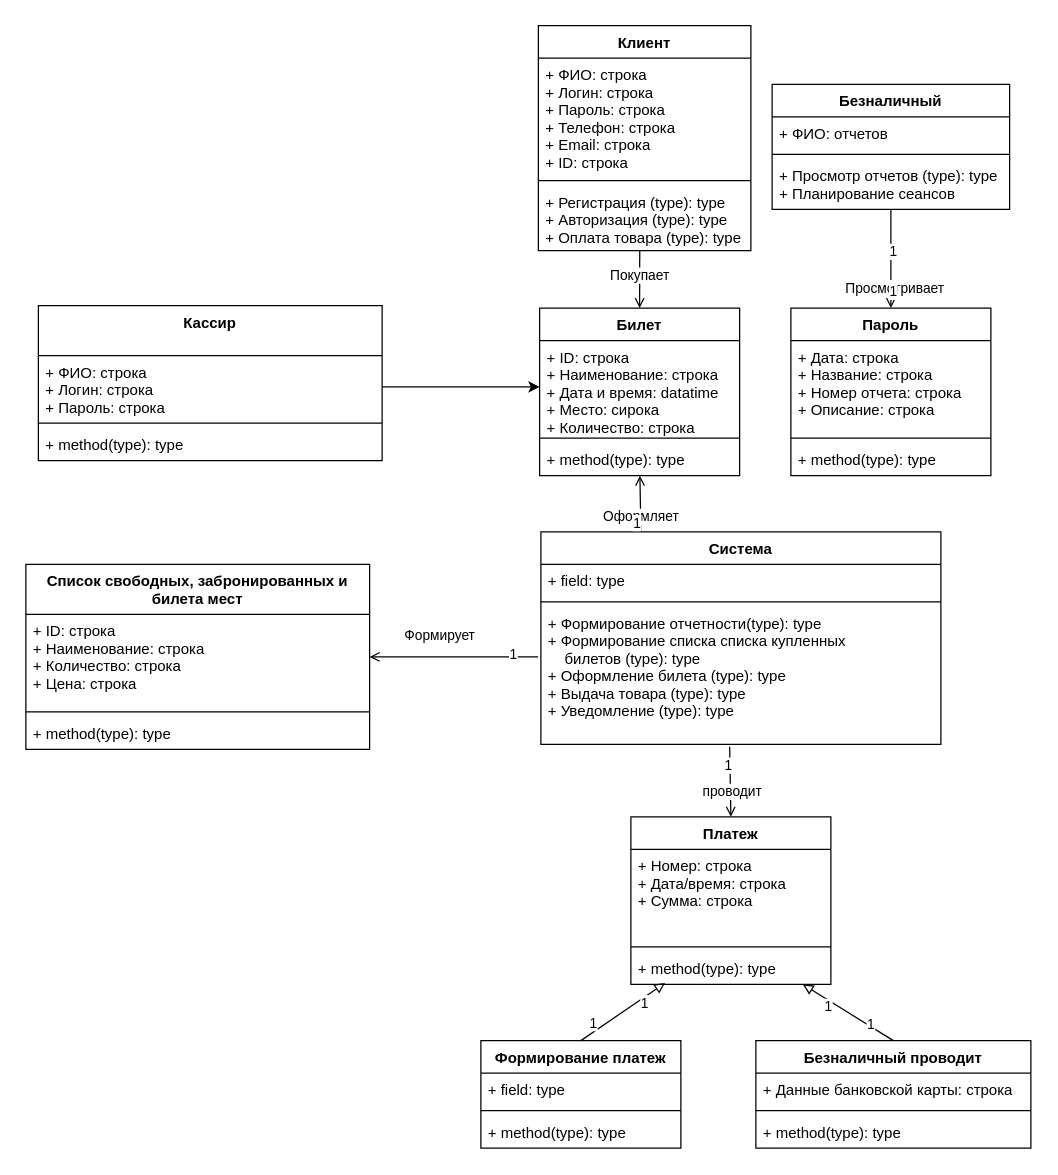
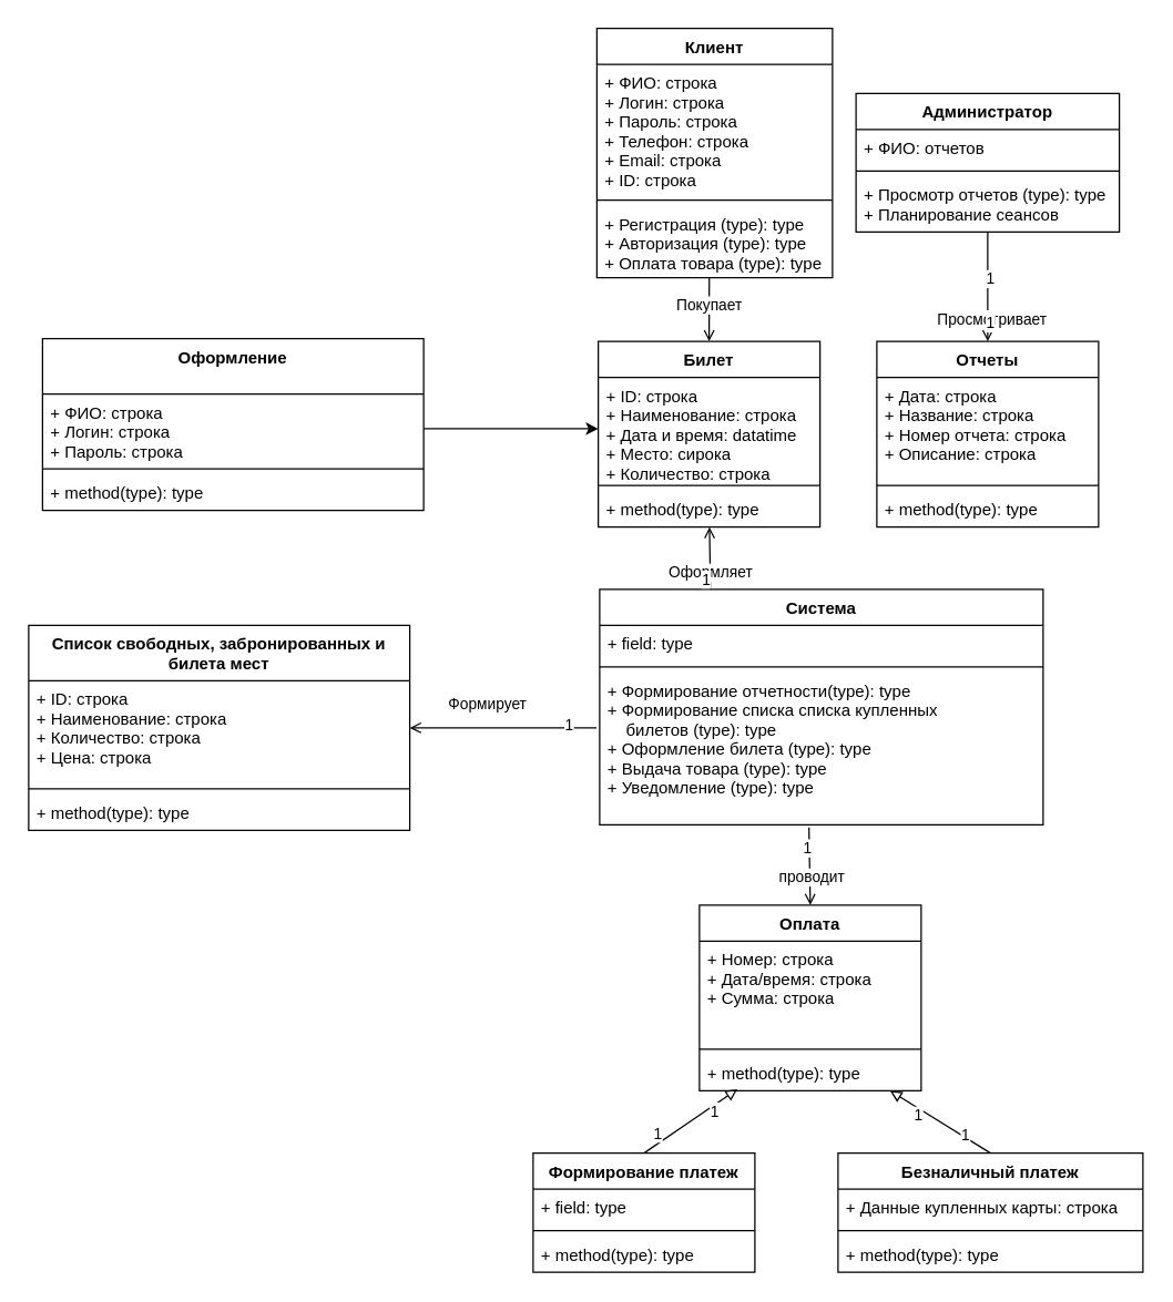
  <mxCell id="0" />
  <mxCell id="1" parent="0" />
- <mxCell id="2" value="Пароль" style="swimlane;fontStyle=1;align=center;verticalAlign=top;childLayout=stackLayout;horizontal=1;startSize=26;horizontalStack=0;resizeParent=1;resizeParentMax=0;resizeLast=0;collapsible=1;marginBottom=0;" parent="1" vertex="1"><mxGeometry x="632" y="246" width="160" height="134" as="geometry" /></mxCell>
+ <mxCell id="2" value="Отчеты" style="swimlane;fontStyle=1;align=center;verticalAlign=top;childLayout=stackLayout;horizontal=1;startSize=26;horizontalStack=0;resizeParent=1;resizeParentMax=0;resizeLast=0;collapsible=1;marginBottom=0;" parent="1" vertex="1"><mxGeometry x="632" y="246" width="160" height="134" as="geometry" /></mxCell>
  <mxCell id="3" value="+ Дата: строка&#10;+ Название: строка&#10;+ Номер отчета: строка&#10;+ Описание: строка" style="text;strokeColor=none;fillColor=none;align=left;verticalAlign=top;spacingLeft=4;spacingRight=4;overflow=hidden;rotatable=0;points=[[0,0.5],[1,0.5]];portConstraint=eastwest;" parent="2" vertex="1"><mxGeometry y="26" width="160" height="74" as="geometry" /></mxCell>
  <mxCell id="4" value="" style="line;strokeWidth=1;fillColor=none;align=left;verticalAlign=middle;spacingTop=-1;spacingLeft=3;spacingRight=3;rotatable=0;labelPosition=right;points=[];portConstraint=eastwest;" parent="2" vertex="1"><mxGeometry y="100" width="160" height="8" as="geometry" /></mxCell>
  <mxCell id="5" value="+ method(type): type" style="text;strokeColor=none;fillColor=none;align=left;verticalAlign=top;spacingLeft=4;spacingRight=4;overflow=hidden;rotatable=0;points=[[0,0.5],[1,0.5]];portConstraint=eastwest;" parent="2" vertex="1"><mxGeometry y="108" width="160" height="26" as="geometry" /></mxCell>
  <mxCell id="6" value="Билет" style="swimlane;fontStyle=1;align=center;verticalAlign=top;childLayout=stackLayout;horizontal=1;startSize=26;horizontalStack=0;resizeParent=1;resizeParentMax=0;resizeLast=0;collapsible=1;marginBottom=0;" parent="1" vertex="1"><mxGeometry x="431" y="246" width="160" height="134" as="geometry" /></mxCell>
  <mxCell id="7" value="+ ID: строка&#10;+ Наименование: строка&#10;+ Дата и время: datatime&#10;+ Место: сирока&#10;+ Количество: строка&#10;+ Цена: строка" style="text;strokeColor=none;fillColor=none;align=left;verticalAlign=top;spacingLeft=4;spacingRight=4;overflow=hidden;rotatable=0;points=[[0,0.5],[1,0.5]];portConstraint=eastwest;" parent="6" vertex="1"><mxGeometry y="26" width="160" height="74" as="geometry" /></mxCell>
  <mxCell id="8" value="" style="line;strokeWidth=1;fillColor=none;align=left;verticalAlign=middle;spacingTop=-1;spacingLeft=3;spacingRight=3;rotatable=0;labelPosition=right;points=[];portConstraint=eastwest;" parent="6" vertex="1"><mxGeometry y="100" width="160" height="8" as="geometry" /></mxCell>
  <mxCell id="9" value="+ method(type): type" style="text;strokeColor=none;fillColor=none;align=left;verticalAlign=top;spacingLeft=4;spacingRight=4;overflow=hidden;rotatable=0;points=[[0,0.5],[1,0.5]];portConstraint=eastwest;" parent="6" vertex="1"><mxGeometry y="108" width="160" height="26" as="geometry" /></mxCell>
- <mxCell id="10" value="Платеж" style="swimlane;fontStyle=1;align=center;verticalAlign=top;childLayout=stackLayout;horizontal=1;startSize=26;horizontalStack=0;resizeParent=1;resizeParentMax=0;resizeLast=0;collapsible=1;marginBottom=0;" parent="1" vertex="1"><mxGeometry x="504" y="653" width="160" height="134" as="geometry" /></mxCell>
+ <mxCell id="10" value="Оплата" style="swimlane;fontStyle=1;align=center;verticalAlign=top;childLayout=stackLayout;horizontal=1;startSize=26;horizontalStack=0;resizeParent=1;resizeParentMax=0;resizeLast=0;collapsible=1;marginBottom=0;" parent="1" vertex="1"><mxGeometry x="504" y="653" width="160" height="134" as="geometry" /></mxCell>
  <mxCell id="11" value="+ Номер: строка&#10;+ Дата/время: строка&#10;+ Сумма: строка" style="text;strokeColor=none;fillColor=none;align=left;verticalAlign=top;spacingLeft=4;spacingRight=4;overflow=hidden;rotatable=0;points=[[0,0.5],[1,0.5]];portConstraint=eastwest;" parent="10" vertex="1"><mxGeometry y="26" width="160" height="74" as="geometry" /></mxCell>
  <mxCell id="12" value="" style="line;strokeWidth=1;fillColor=none;align=left;verticalAlign=middle;spacingTop=-1;spacingLeft=3;spacingRight=3;rotatable=0;labelPosition=right;points=[];portConstraint=eastwest;" parent="10" vertex="1"><mxGeometry y="100" width="160" height="8" as="geometry" /></mxCell>
  <mxCell id="13" value="+ method(type): type" style="text;strokeColor=none;fillColor=none;align=left;verticalAlign=top;spacingLeft=4;spacingRight=4;overflow=hidden;rotatable=0;points=[[0,0.5],[1,0.5]];portConstraint=eastwest;" parent="10" vertex="1"><mxGeometry y="108" width="160" height="26" as="geometry" /></mxCell>
- <mxCell id="14" value="Безналичный" style="swimlane;fontStyle=1;align=center;verticalAlign=top;childLayout=stackLayout;horizontal=1;startSize=26;horizontalStack=0;resizeParent=1;resizeParentMax=0;resizeLast=0;collapsible=1;marginBottom=0;" parent="1" vertex="1"><mxGeometry x="617" y="67" width="190" height="100" as="geometry" /></mxCell>
+ <mxCell id="14" value="Администратор" style="swimlane;fontStyle=1;align=center;verticalAlign=top;childLayout=stackLayout;horizontal=1;startSize=26;horizontalStack=0;resizeParent=1;resizeParentMax=0;resizeLast=0;collapsible=1;marginBottom=0;" parent="1" vertex="1"><mxGeometry x="617" y="67" width="190" height="100" as="geometry" /></mxCell>
  <mxCell id="15" value="+ ФИО: отчетов" style="text;strokeColor=none;fillColor=none;align=left;verticalAlign=top;spacingLeft=4;spacingRight=4;overflow=hidden;rotatable=0;points=[[0,0.5],[1,0.5]];portConstraint=eastwest;" parent="14" vertex="1"><mxGeometry y="26" width="190" height="26" as="geometry" /></mxCell>
  <mxCell id="16" value="" style="line;strokeWidth=1;fillColor=none;align=left;verticalAlign=middle;spacingTop=-1;spacingLeft=3;spacingRight=3;rotatable=0;labelPosition=right;points=[];portConstraint=eastwest;" parent="14" vertex="1"><mxGeometry y="52" width="190" height="8" as="geometry" /></mxCell>
  <mxCell id="17" value="+ Просмотр отчетов (type): type&#10;+ Планирование сеансов" style="text;strokeColor=none;fillColor=none;align=left;verticalAlign=top;spacingLeft=4;spacingRight=4;overflow=hidden;rotatable=0;points=[[0,0.5],[1,0.5]];portConstraint=eastwest;" parent="14" vertex="1"><mxGeometry y="60" width="190" height="40" as="geometry" /></mxCell>
  <mxCell id="18" value="Клиент" style="swimlane;fontStyle=1;align=center;verticalAlign=top;childLayout=stackLayout;horizontal=1;startSize=26;horizontalStack=0;resizeParent=1;resizeParentMax=0;resizeLast=0;collapsible=1;marginBottom=0;" parent="1" vertex="1"><mxGeometry x="430" y="20" width="170" height="180" as="geometry" /></mxCell>
  <mxCell id="19" value="+ ФИО: строка&#10;+ Логин: строка&#10;+ Пароль: строка&#10;+ Телефон: строка&#10;+ Email: строка&#10;+ ID: строка" style="text;strokeColor=none;fillColor=none;align=left;verticalAlign=top;spacingLeft=4;spacingRight=4;overflow=hidden;rotatable=0;points=[[0,0.5],[1,0.5]];portConstraint=eastwest;" parent="18" vertex="1"><mxGeometry y="26" width="170" height="94" as="geometry" /></mxCell>
  <mxCell id="20" value="" style="line;strokeWidth=1;fillColor=none;align=left;verticalAlign=middle;spacingTop=-1;spacingLeft=3;spacingRight=3;rotatable=0;labelPosition=right;points=[];portConstraint=eastwest;" parent="18" vertex="1"><mxGeometry y="120" width="170" height="8" as="geometry" /></mxCell>
  <mxCell id="21" value="+ Регистрация (type): type&#10;+ Авторизация (type): type&#10;+ Оплата товара (type): type" style="text;strokeColor=none;fillColor=none;align=left;verticalAlign=top;spacingLeft=4;spacingRight=4;overflow=hidden;rotatable=0;points=[[0,0.5],[1,0.5]];portConstraint=eastwest;" parent="18" vertex="1"><mxGeometry y="128" width="170" height="52" as="geometry" /></mxCell>
- <mxCell id="22" value="Безналичный проводит" style="swimlane;fontStyle=1;align=center;verticalAlign=top;childLayout=stackLayout;horizontal=1;startSize=26;horizontalStack=0;resizeParent=1;resizeParentMax=0;resizeLast=0;collapsible=1;marginBottom=0;" parent="1" vertex="1"><mxGeometry x="604" y="832" width="220" height="86" as="geometry" /></mxCell>
- <mxCell id="23" value="+ Данные банковской карты: строка" style="text;strokeColor=none;fillColor=none;align=left;verticalAlign=top;spacingLeft=4;spacingRight=4;overflow=hidden;rotatable=0;points=[[0,0.5],[1,0.5]];portConstraint=eastwest;" parent="22" vertex="1"><mxGeometry y="26" width="220" height="26" as="geometry" /></mxCell>
+ <mxCell id="22" value="Безналичный платеж" style="swimlane;fontStyle=1;align=center;verticalAlign=top;childLayout=stackLayout;horizontal=1;startSize=26;horizontalStack=0;resizeParent=1;resizeParentMax=0;resizeLast=0;collapsible=1;marginBottom=0;" parent="1" vertex="1"><mxGeometry x="604" y="832" width="220" height="86" as="geometry" /></mxCell>
+ <mxCell id="23" value="+ Данные купленных карты: строка" style="text;strokeColor=none;fillColor=none;align=left;verticalAlign=top;spacingLeft=4;spacingRight=4;overflow=hidden;rotatable=0;points=[[0,0.5],[1,0.5]];portConstraint=eastwest;" parent="22" vertex="1"><mxGeometry y="26" width="220" height="26" as="geometry" /></mxCell>
  <mxCell id="24" value="" style="line;strokeWidth=1;fillColor=none;align=left;verticalAlign=middle;spacingTop=-1;spacingLeft=3;spacingRight=3;rotatable=0;labelPosition=right;points=[];portConstraint=eastwest;" parent="22" vertex="1"><mxGeometry y="52" width="220" height="8" as="geometry" /></mxCell>
  <mxCell id="25" value="+ method(type): type" style="text;strokeColor=none;fillColor=none;align=left;verticalAlign=top;spacingLeft=4;spacingRight=4;overflow=hidden;rotatable=0;points=[[0,0.5],[1,0.5]];portConstraint=eastwest;" parent="22" vertex="1"><mxGeometry y="60" width="220" height="26" as="geometry" /></mxCell>
  <mxCell id="26" value="Формирование платеж" style="swimlane;fontStyle=1;align=center;verticalAlign=top;childLayout=stackLayout;horizontal=1;startSize=26;horizontalStack=0;resizeParent=1;resizeParentMax=0;resizeLast=0;collapsible=1;marginBottom=0;" parent="1" vertex="1"><mxGeometry x="384" y="832" width="160" height="86" as="geometry" /></mxCell>
  <mxCell id="27" value="+ field: type" style="text;strokeColor=none;fillColor=none;align=left;verticalAlign=top;spacingLeft=4;spacingRight=4;overflow=hidden;rotatable=0;points=[[0,0.5],[1,0.5]];portConstraint=eastwest;" parent="26" vertex="1"><mxGeometry y="26" width="160" height="26" as="geometry" /></mxCell>
  <mxCell id="28" value="" style="line;strokeWidth=1;fillColor=none;align=left;verticalAlign=middle;spacingTop=-1;spacingLeft=3;spacingRight=3;rotatable=0;labelPosition=right;points=[];portConstraint=eastwest;" parent="26" vertex="1"><mxGeometry y="52" width="160" height="8" as="geometry" /></mxCell>
  <mxCell id="29" value="+ method(type): type" style="text;strokeColor=none;fillColor=none;align=left;verticalAlign=top;spacingLeft=4;spacingRight=4;overflow=hidden;rotatable=0;points=[[0,0.5],[1,0.5]];portConstraint=eastwest;" parent="26" vertex="1"><mxGeometry y="60" width="160" height="26" as="geometry" /></mxCell>
  <mxCell id="30" value="" style="endArrow=block;html=1;rounded=0;entryX=0.171;entryY=0.956;entryDx=0;entryDy=0;entryPerimeter=0;exitX=0.5;exitY=0;exitDx=0;exitDy=0;endFill=0;" parent="1" source="26" target="13" edge="1"><mxGeometry width="50" height="50" relative="1" as="geometry"><mxPoint x="559" y="903" as="sourcePoint" /><mxPoint x="609" y="853" as="targetPoint" /></mxGeometry></mxCell>
  <mxCell id="31" value="1" style="edgeLabel;html=1;align=center;verticalAlign=middle;resizable=0;points=[];" parent="30" vertex="1" connectable="0"><mxGeometry x="0.723" y="1" relative="1" as="geometry"><mxPoint x="-7" y="10" as="offset" /></mxGeometry></mxCell>
  <mxCell id="32" value="1" style="edgeLabel;html=1;align=center;verticalAlign=middle;resizable=0;points=[];" parent="30" vertex="1" connectable="0"><mxGeometry x="-0.765" y="-2" relative="1" as="geometry"><mxPoint y="-10" as="offset" /></mxGeometry></mxCell>
  <mxCell id="33" value="" style="endArrow=block;html=1;rounded=0;entryX=0.86;entryY=1;entryDx=0;entryDy=0;entryPerimeter=0;exitX=0.5;exitY=0;exitDx=0;exitDy=0;endFill=0;" parent="1" source="22" target="13" edge="1"><mxGeometry width="50" height="50" relative="1" as="geometry"><mxPoint x="744" y="840.14" as="sourcePoint" /><mxPoint x="811.36" y="742.996" as="targetPoint" /></mxGeometry></mxCell>
  <mxCell id="34" value="1" style="edgeLabel;html=1;align=center;verticalAlign=middle;resizable=0;points=[];" parent="33" vertex="1" connectable="0"><mxGeometry x="0.723" y="1" relative="1" as="geometry"><mxPoint x="10" y="10" as="offset" /></mxGeometry></mxCell>
  <mxCell id="35" value="1" style="edgeLabel;html=1;align=center;verticalAlign=middle;resizable=0;points=[];" parent="33" vertex="1" connectable="0"><mxGeometry x="-0.765" y="-2" relative="1" as="geometry"><mxPoint x="-11" y="-7" as="offset" /></mxGeometry></mxCell>
  <mxCell id="36" value="Система" style="swimlane;fontStyle=1;align=center;verticalAlign=top;childLayout=stackLayout;horizontal=1;startSize=26;horizontalStack=0;resizeParent=1;resizeParentMax=0;resizeLast=0;collapsible=1;marginBottom=0;" parent="1" vertex="1"><mxGeometry x="432" y="425" width="320" height="170" as="geometry" /></mxCell>
  <mxCell id="37" value="+ field: type" style="text;strokeColor=none;fillColor=none;align=left;verticalAlign=top;spacingLeft=4;spacingRight=4;overflow=hidden;rotatable=0;points=[[0,0.5],[1,0.5]];portConstraint=eastwest;" parent="36" vertex="1"><mxGeometry y="26" width="320" height="26" as="geometry" /></mxCell>
  <mxCell id="38" value="" style="line;strokeWidth=1;fillColor=none;align=left;verticalAlign=middle;spacingTop=-1;spacingLeft=3;spacingRight=3;rotatable=0;labelPosition=right;points=[];portConstraint=eastwest;" parent="36" vertex="1"><mxGeometry y="52" width="320" height="8" as="geometry" /></mxCell>
  <mxCell id="39" value="+ Формирование отчетности(type): type&#10;+ Формирование списка списка купленных&#10;    билетов (type): type&#10;+ Оформление билета (type): type&#10;+ Выдача товара (type): type&#10;+ Уведомление (type): type" style="text;strokeColor=none;fillColor=none;align=left;verticalAlign=top;spacingLeft=4;spacingRight=4;overflow=hidden;rotatable=0;points=[[0,0.5],[1,0.5]];portConstraint=eastwest;" parent="36" vertex="1"><mxGeometry y="60" width="320" height="110" as="geometry" /></mxCell>
  <mxCell id="40" value="" style="endArrow=none;html=1;rounded=0;exitX=0.5;exitY=0;exitDx=0;exitDy=0;startArrow=open;startFill=0;entryX=0.472;entryY=1.018;entryDx=0;entryDy=0;entryPerimeter=0;" parent="1" source="10" target="39" edge="1"><mxGeometry width="50" height="50" relative="1" as="geometry"><mxPoint x="582" y="655" as="sourcePoint" /><mxPoint x="622" y="625" as="targetPoint" /></mxGeometry></mxCell>
  <mxCell id="41" value="проводит" style="edgeLabel;html=1;align=center;verticalAlign=middle;resizable=0;points=[];" parent="40" vertex="1" connectable="0"><mxGeometry x="0.24" y="-1" relative="1" as="geometry"><mxPoint y="15" as="offset" /></mxGeometry></mxCell>
  <mxCell id="42" value="1" style="edgeLabel;html=1;align=center;verticalAlign=middle;resizable=0;points=[];" parent="40" vertex="1" connectable="0"><mxGeometry x="0.736" y="2" relative="1" as="geometry"><mxPoint y="7" as="offset" /></mxGeometry></mxCell>
  <mxCell id="43" value="" style="endArrow=open;html=1;rounded=0;exitX=0.477;exitY=1.005;exitDx=0;exitDy=0;entryX=0.5;entryY=0;entryDx=0;entryDy=0;endFill=0;exitPerimeter=0;" parent="1" source="21" target="6" edge="1"><mxGeometry width="50" height="50" relative="1" as="geometry"><mxPoint x="632" y="403" as="sourcePoint" /><mxPoint x="682" y="353" as="targetPoint" /></mxGeometry></mxCell>
  <mxCell id="44" value="Покупает" style="edgeLabel;html=1;align=center;verticalAlign=middle;resizable=0;points=[];" parent="43" vertex="1" connectable="0"><mxGeometry x="-0.301" y="1" relative="1" as="geometry"><mxPoint x="-2" y="3" as="offset" /></mxGeometry></mxCell>
  <mxCell id="45" value="" style="endArrow=open;html=1;rounded=0;endFill=0;exitX=0.25;exitY=0;exitDx=0;exitDy=0;" parent="1" source="36" target="9" edge="1"><mxGeometry width="50" height="50" relative="1" as="geometry"><mxPoint x="512" y="437" as="sourcePoint" /><mxPoint x="512" y="347" as="targetPoint" /></mxGeometry></mxCell>
  <mxCell id="46" value="Оформляет" style="edgeLabel;html=1;align=center;verticalAlign=middle;resizable=0;points=[];" parent="45" vertex="1" connectable="0"><mxGeometry x="0.345" y="-1" relative="1" as="geometry"><mxPoint x="-1" y="18" as="offset" /></mxGeometry></mxCell>
  <mxCell id="47" value="1" style="edgeLabel;html=1;align=center;verticalAlign=middle;resizable=0;points=[];" parent="45" vertex="1" connectable="0"><mxGeometry x="-0.659" y="3" relative="1" as="geometry"><mxPoint as="offset" /></mxGeometry></mxCell>
  <mxCell id="48" value="Список свободных, забронированных и &#10;билета мест" style="swimlane;fontStyle=1;align=center;verticalAlign=top;childLayout=stackLayout;horizontal=1;startSize=40;horizontalStack=0;resizeParent=1;resizeParentMax=0;resizeLast=0;collapsible=1;marginBottom=0;" parent="1" vertex="1"><mxGeometry x="20" y="451" width="275" height="148" as="geometry" /></mxCell>
  <mxCell id="49" value="+ ID: строка&#10;+ Наименование: строка&#10;+ Количество: строка&#10;+ Цена: строка" style="text;strokeColor=none;fillColor=none;align=left;verticalAlign=top;spacingLeft=4;spacingRight=4;overflow=hidden;rotatable=0;points=[[0,0.5],[1,0.5]];portConstraint=eastwest;" parent="48" vertex="1"><mxGeometry y="40" width="275" height="74" as="geometry" /></mxCell>
  <mxCell id="50" value="" style="line;strokeWidth=1;fillColor=none;align=left;verticalAlign=middle;spacingTop=-1;spacingLeft=3;spacingRight=3;rotatable=0;labelPosition=right;points=[];portConstraint=eastwest;" parent="48" vertex="1"><mxGeometry y="114" width="275" height="8" as="geometry" /></mxCell>
  <mxCell id="51" value="+ method(type): type" style="text;strokeColor=none;fillColor=none;align=left;verticalAlign=top;spacingLeft=4;spacingRight=4;overflow=hidden;rotatable=0;points=[[0,0.5],[1,0.5]];portConstraint=eastwest;" parent="48" vertex="1"><mxGeometry y="122" width="275" height="26" as="geometry" /></mxCell>
  <mxCell id="52" value="" style="endArrow=open;html=1;rounded=0;entryX=1;entryY=0.5;entryDx=0;entryDy=0;endFill=0;exitX=-0.007;exitY=0.363;exitDx=0;exitDy=0;exitPerimeter=0;" parent="1" source="39" target="48" edge="1"><mxGeometry width="50" height="50" relative="1" as="geometry"><mxPoint x="342" y="575" as="sourcePoint" /><mxPoint x="412" y="495" as="targetPoint" /></mxGeometry></mxCell>
  <mxCell id="53" value="Формирует" style="edgeLabel;html=1;align=center;verticalAlign=middle;resizable=0;points=[];" parent="52" vertex="1" connectable="0"><mxGeometry x="-0.133" y="-2" relative="1" as="geometry"><mxPoint x="-21" y="-15" as="offset" /></mxGeometry></mxCell>
  <mxCell id="54" value="1" style="edgeLabel;html=1;align=center;verticalAlign=middle;resizable=0;points=[];" parent="52" vertex="1" connectable="0"><mxGeometry x="-0.7" y="-2" relative="1" as="geometry"><mxPoint as="offset" /></mxGeometry></mxCell>
  <mxCell id="55" value="" style="endArrow=open;html=1;rounded=0;entryX=0.5;entryY=0;entryDx=0;entryDy=0;endFill=0;" parent="1" target="2" edge="1"><mxGeometry width="50" height="50" relative="1" as="geometry"><mxPoint x="712" y="167" as="sourcePoint" /><mxPoint x="852" y="163" as="targetPoint" /></mxGeometry></mxCell>
  <mxCell id="56" value="Просмотривает" style="edgeLabel;html=1;align=center;verticalAlign=middle;resizable=0;points=[];" parent="55" vertex="1" connectable="0"><mxGeometry x="-0.133" y="-2" relative="1" as="geometry"><mxPoint x="4" y="28" as="offset" /></mxGeometry></mxCell>
  <mxCell id="57" value="1" style="edgeLabel;html=1;align=center;verticalAlign=middle;resizable=0;points=[];" parent="55" vertex="1" connectable="0"><mxGeometry x="-0.778" y="1" relative="1" as="geometry"><mxPoint y="24" as="offset" /></mxGeometry></mxCell>
  <mxCell id="58" value="1" style="edgeLabel;html=1;align=center;verticalAlign=middle;resizable=0;points=[];" parent="55" vertex="1" connectable="0"><mxGeometry x="0.634" y="1" relative="1" as="geometry"><mxPoint as="offset" /></mxGeometry></mxCell>
- <mxCell id="59" value="Кассир" style="swimlane;fontStyle=1;align=center;verticalAlign=top;childLayout=stackLayout;horizontal=1;startSize=40;horizontalStack=0;resizeParent=1;resizeParentMax=0;resizeLast=0;collapsible=1;marginBottom=0;" vertex="1" parent="1"><mxGeometry x="30" y="244" width="275" height="124" as="geometry" /></mxCell>
+ <mxCell id="59" value="Оформление" style="swimlane;fontStyle=1;align=center;verticalAlign=top;childLayout=stackLayout;horizontal=1;startSize=40;horizontalStack=0;resizeParent=1;resizeParentMax=0;resizeLast=0;collapsible=1;marginBottom=0;" vertex="1" parent="1"><mxGeometry x="30" y="244" width="275" height="124" as="geometry" /></mxCell>
  <mxCell id="60" value="+ ФИО: строка&#10;+ Логин: строка&#10;+ Пароль: строка" style="text;strokeColor=none;fillColor=none;align=left;verticalAlign=top;spacingLeft=4;spacingRight=4;overflow=hidden;rotatable=0;points=[[0,0.5],[1,0.5]];portConstraint=eastwest;" vertex="1" parent="59"><mxGeometry y="40" width="275" height="50" as="geometry" /></mxCell>
  <mxCell id="61" value="" style="line;strokeWidth=1;fillColor=none;align=left;verticalAlign=middle;spacingTop=-1;spacingLeft=3;spacingRight=3;rotatable=0;labelPosition=right;points=[];portConstraint=eastwest;" vertex="1" parent="59"><mxGeometry y="90" width="275" height="8" as="geometry" /></mxCell>
  <mxCell id="62" value="+ method(type): type" style="text;strokeColor=none;fillColor=none;align=left;verticalAlign=top;spacingLeft=4;spacingRight=4;overflow=hidden;rotatable=0;points=[[0,0.5],[1,0.5]];portConstraint=eastwest;" vertex="1" parent="59"><mxGeometry y="98" width="275" height="26" as="geometry" /></mxCell>
  <mxCell id="63" style="rounded=0;orthogonalLoop=1;jettySize=auto;html=1;exitX=1;exitY=0.5;exitDx=0;exitDy=0;entryX=0;entryY=0.5;entryDx=0;entryDy=0;" edge="1" parent="1" source="60" target="7"><mxGeometry relative="1" as="geometry" /></mxCell>
